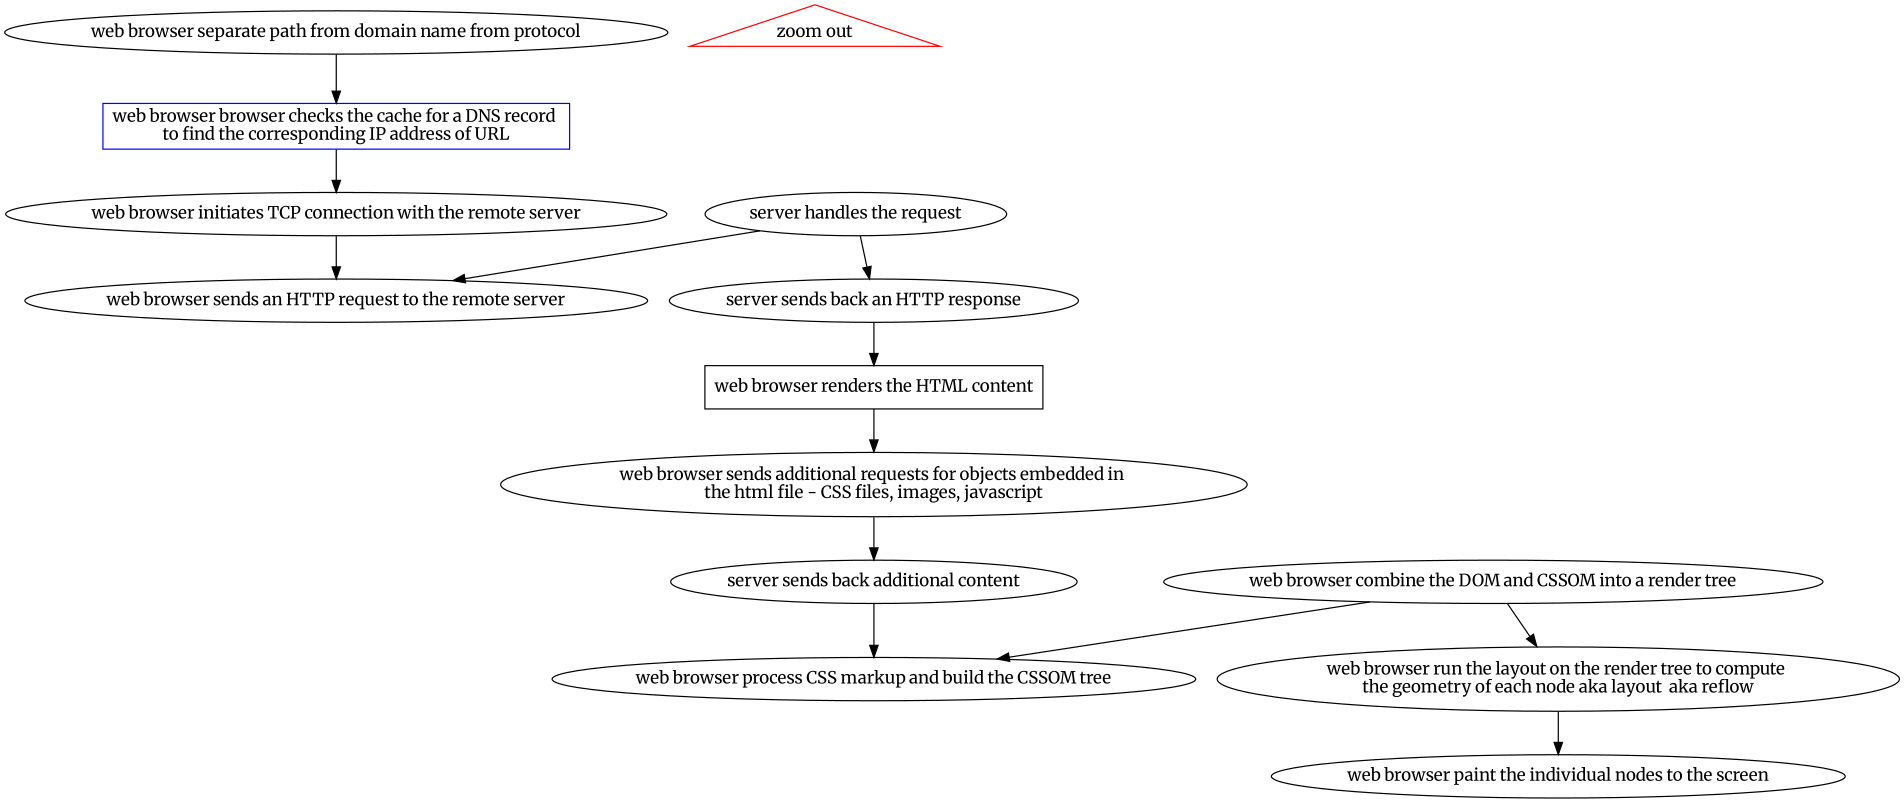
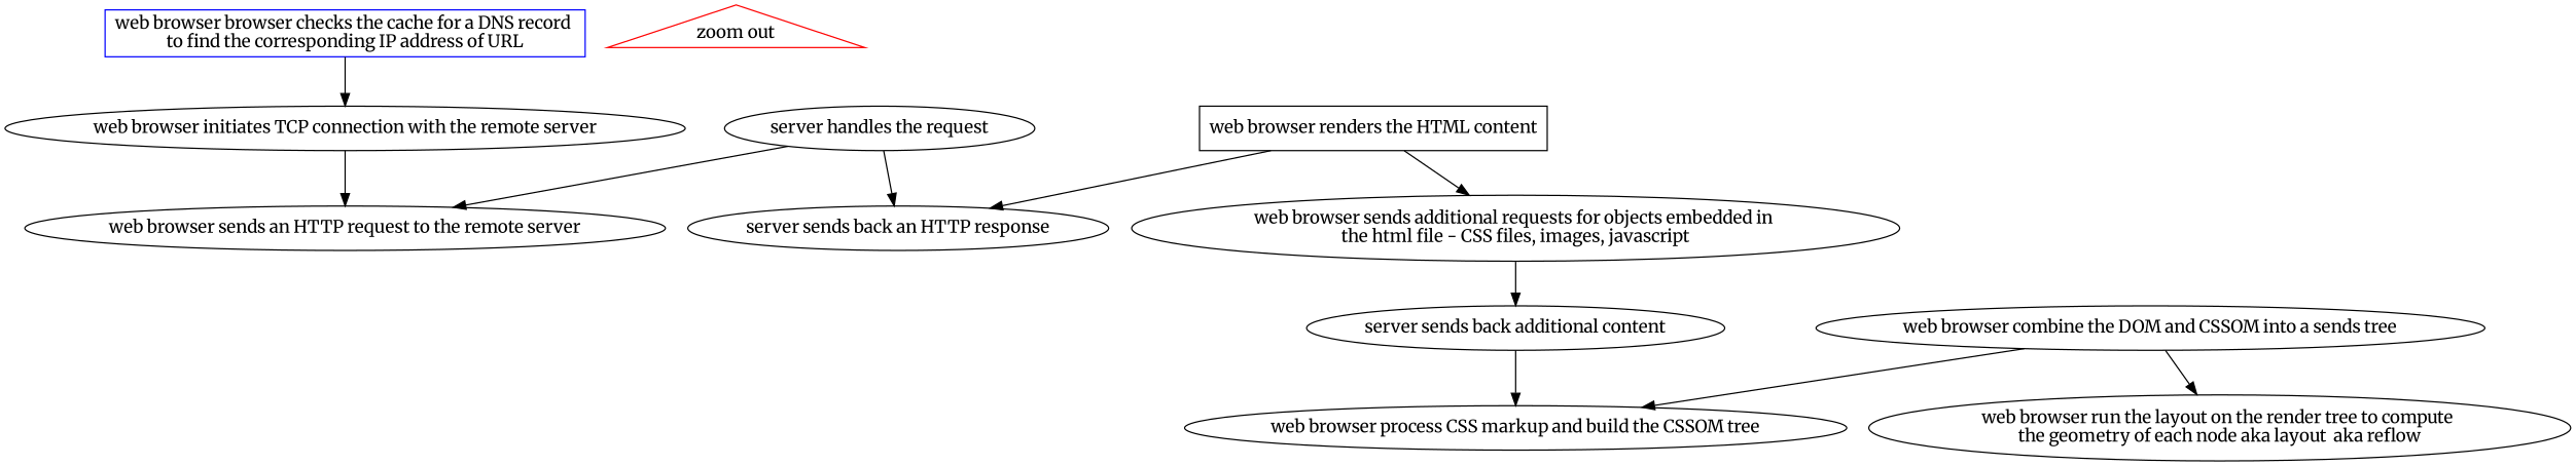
  strict digraph {
    compound=true
    fontname=Merriweather
    node [fontname=Merriweather]
    edge [fontname=Merriweather]
-   n1 [label="web browser separate path from domain name from protocol"]
    n2 [color=blue label="web browser browser checks the cache for a DNS record \nto find the corresponding IP address of URL" shape=rectangle]
    n3 [label="web browser initiates TCP connection with the remote server"]
    n4 [label="web browser sends an HTTP request to the remote server"]
    n5 [label="server handles the request"]
    n6 [label="server sends back an HTTP response"]
    n7 [color=black label="web browser renders the HTML content" shape=rectangle]
    n8 [label="web browser sends additional requests for objects embedded in \nthe html file - CSS files, images, javascript"]
    n9 [label="server sends back additional content"]
    n10 [label="web browser process CSS markup and build the CSSOM tree"]
-   n11 [label="web browser combine the DOM and CSSOM into a render tree"]
+   n11 [label="web browser combine the DOM and CSSOM into a sends tree"]
    n12 [label="web browser run the layout on the render tree to compute \nthe geometry of each node aka layout  aka reflow"]
-   n13 [label="web browser paint the individual nodes to the screen"]
    "zoom out" [color=red shape=triangle]
-   n1 -> n2
    n2 -> n3
    n3 -> n4
    n5 -> n4
    n5 -> n6
-   n6 -> n7
+   n7 -> n6
    n7 -> n8
    n8 -> n9
    n9 -> n10
    n11 -> n10
    n11 -> n12
-   n12 -> n13
  }
